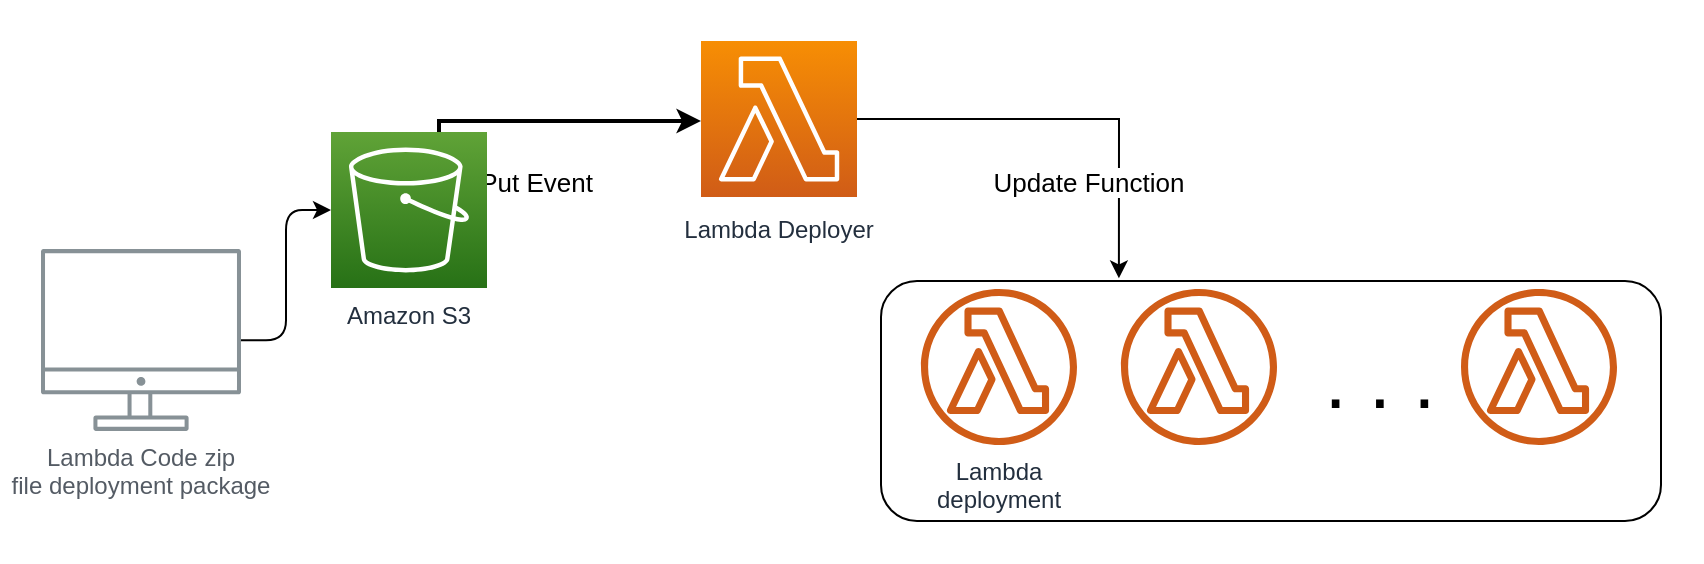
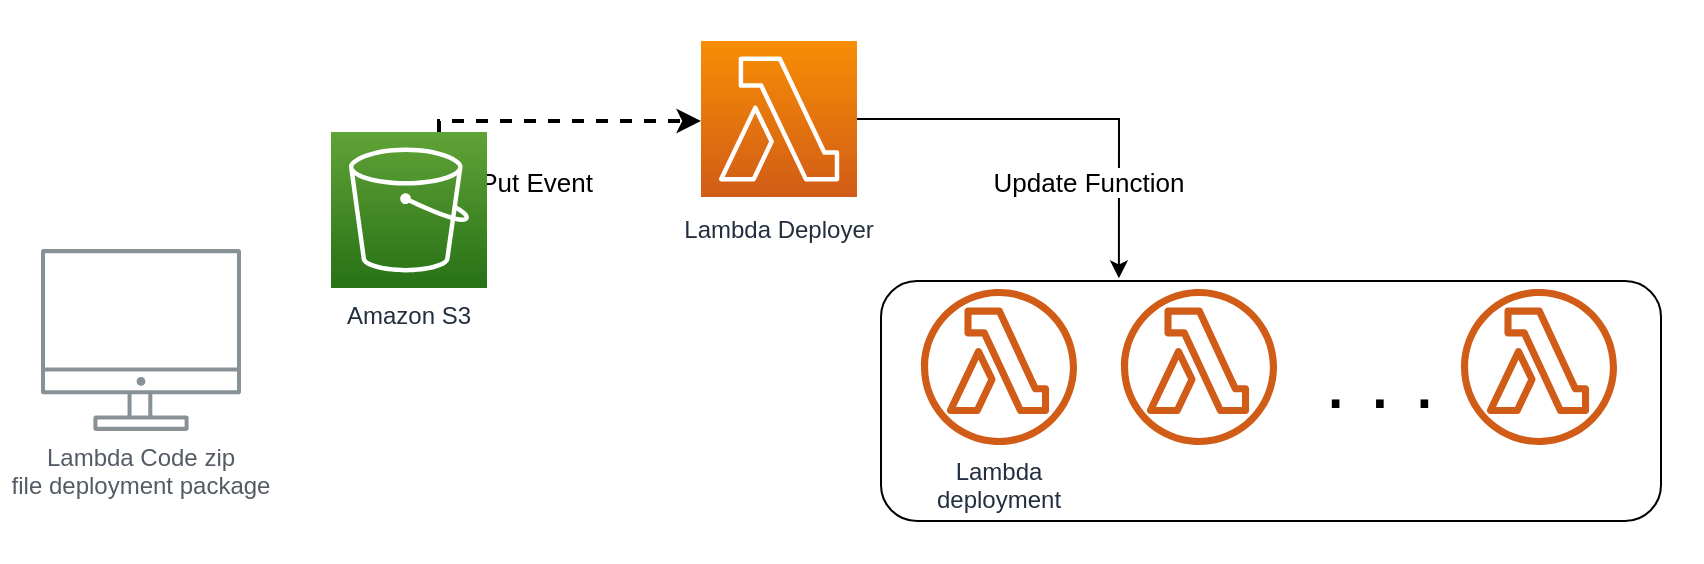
  <mxCell id="0" />
  <mxCell id="1" parent="0" />
  <mxCell id="2" value="" style="rounded=1;whiteSpace=wrap;html=1;fillColor=none;" vertex="1" parent="1"><mxGeometry x="440" y="140" width="390" height="120" as="geometry" /></mxCell>
- <mxCell id="3" style="edgeStyle=orthogonalEdgeStyle;orthogonalLoop=1;jettySize=auto;html=1;rounded=1;" edge="1" parent="1" source="4" target="11"><mxGeometry relative="1" as="geometry"><mxPoint x="30" y="-20" as="targetPoint" /></mxGeometry></mxCell>
  <mxCell id="4" value="Lambda Code zip &lt;br&gt;file deployment package" style="outlineConnect=0;gradientColor=none;fontColor=#545B64;strokeColor=none;fillColor=#879196;dashed=0;verticalLabelPosition=bottom;verticalAlign=top;align=center;html=1;fontSize=12;fontStyle=0;aspect=fixed;shape=mxgraph.aws4.illustration_desktop;pointerEvents=1;labelBackgroundColor=#ffffff;" parent="1" vertex="1"><mxGeometry x="20" y="124" width="100" height="91" as="geometry" /></mxCell>
  <mxCell id="5" style="edgeStyle=orthogonalEdgeStyle;rounded=0;orthogonalLoop=1;jettySize=auto;html=1;entryX=0.305;entryY=-0.011;entryDx=0;entryDy=0;entryPerimeter=0;" edge="1" parent="1" source="7" target="2"><mxGeometry relative="1" as="geometry"><mxPoint x="560" y="120" as="targetPoint" /><Array as="points"><mxPoint x="559" y="59" /></Array></mxGeometry></mxCell>
  <mxCell id="6" value="Update Function" style="edgeLabel;html=1;align=center;verticalAlign=middle;resizable=0;points=[];fontSize=13;" vertex="1" connectable="0" parent="5"><mxGeometry x="0.094" y="4" relative="1" as="geometry"><mxPoint y="35" as="offset" /></mxGeometry></mxCell>
  <mxCell id="7" value="Lambda Deployer" style="outlineConnect=0;fontColor=#232F3E;gradientColor=#F78E04;gradientDirection=north;fillColor=#D05C17;strokeColor=#ffffff;dashed=0;verticalLabelPosition=bottom;verticalAlign=top;align=center;html=1;fontSize=12;fontStyle=0;aspect=fixed;shape=mxgraph.aws4.resourceIcon;resIcon=mxgraph.aws4.lambda;labelBackgroundColor=#ffffff;spacingTop=3;" parent="1" vertex="1"><mxGeometry x="350" y="20" width="78" height="78" as="geometry" /></mxCell>
  <mxCell id="8" value="Lambda&lt;br&gt;deployment" style="outlineConnect=0;fontColor=#232F3E;gradientColor=none;fillColor=#D05C17;strokeColor=none;dashed=0;verticalLabelPosition=bottom;verticalAlign=top;align=center;html=1;fontSize=12;fontStyle=0;aspect=fixed;pointerEvents=1;shape=mxgraph.aws4.lambda_function;labelBackgroundColor=#ffffff;" parent="1" vertex="1"><mxGeometry x="460" y="144" width="78" height="78" as="geometry" /></mxCell>
- <mxCell id="9" style="edgeStyle=orthogonalEdgeStyle;rounded=0;orthogonalLoop=1;jettySize=auto;html=1;dashed=0;strokeWidth=2;" edge="1" parent="1" source="11" target="7"><mxGeometry relative="1" as="geometry"><Array as="points"><mxPoint x="219" y="60" /></Array></mxGeometry></mxCell>
+ <mxCell id="9" style="edgeStyle=orthogonalEdgeStyle;rounded=0;orthogonalLoop=1;jettySize=auto;html=1;dashed=1;strokeWidth=2;" edge="1" parent="1" source="11" target="7"><mxGeometry relative="1" as="geometry"><Array as="points"><mxPoint x="219" y="60" /></Array></mxGeometry></mxCell>
  <mxCell id="10" value="S3 Put Event" style="edgeLabel;html=1;align=center;verticalAlign=middle;resizable=0;points=[];fontSize=13;" vertex="1" connectable="0" parent="9"><mxGeometry x="-0.322" y="-2" relative="1" as="geometry"><mxPoint x="-2" y="28" as="offset" /></mxGeometry></mxCell>
  <mxCell id="11" value="Amazon S3" style="outlineConnect=0;fontColor=#232F3E;gradientColor=#60A337;gradientDirection=north;fillColor=#277116;strokeColor=#ffffff;dashed=0;verticalLabelPosition=bottom;verticalAlign=top;align=center;html=1;fontSize=12;fontStyle=0;aspect=fixed;shape=mxgraph.aws4.resourceIcon;resIcon=mxgraph.aws4.s3;labelBackgroundColor=#ffffff;" parent="1" vertex="1"><mxGeometry x="165" y="65.5" width="78" height="78" as="geometry" /></mxCell>
  <mxCell id="12" value="" style="outlineConnect=0;fontColor=#232F3E;gradientColor=none;fillColor=#D05C17;strokeColor=none;dashed=0;verticalLabelPosition=bottom;verticalAlign=top;align=center;html=1;fontSize=12;fontStyle=0;aspect=fixed;pointerEvents=1;shape=mxgraph.aws4.lambda_function;labelBackgroundColor=#ffffff;" vertex="1" parent="1"><mxGeometry x="560" y="144" width="78" height="78" as="geometry" /></mxCell>
  <mxCell id="13" value="" style="outlineConnect=0;fontColor=#232F3E;gradientColor=none;fillColor=#D05C17;strokeColor=none;dashed=0;verticalLabelPosition=bottom;verticalAlign=top;align=center;html=1;fontSize=12;fontStyle=0;aspect=fixed;pointerEvents=1;shape=mxgraph.aws4.lambda_function;labelBackgroundColor=#ffffff;" vertex="1" parent="1"><mxGeometry x="730" y="144" width="78" height="78" as="geometry" /></mxCell>
  <mxCell id="14" value="&lt;font style=&quot;font-size: 40px;&quot;&gt;. . .&lt;/font&gt;" style="text;html=1;strokeColor=none;fillColor=none;align=center;verticalAlign=middle;whiteSpace=wrap;rounded=0;" vertex="1" parent="1"><mxGeometry x="660" y="174.25" width="60" height="30" as="geometry" /></mxCell>
